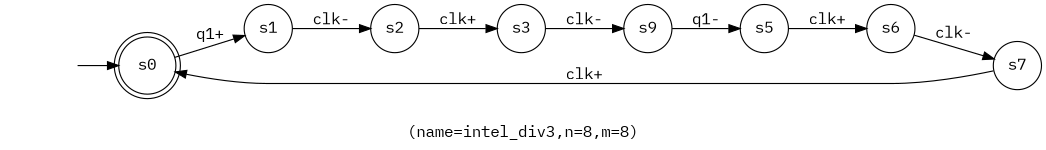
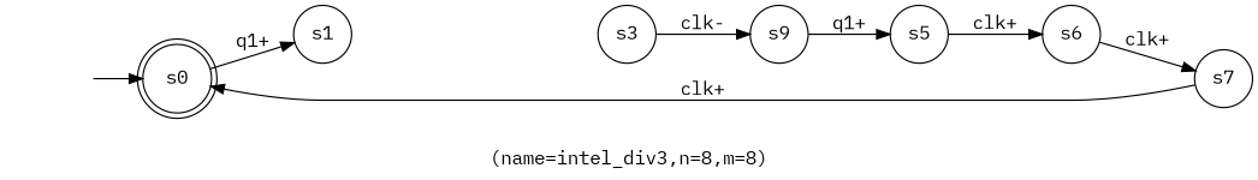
  digraph {
    fontname="IBM Plex Mono"
    label="(name=intel_div3,n=8,m=8)"
    rankdir=LR
    node [fontname="IBM Plex Mono" shape=circle]
    edge [fontname="IBM Plex Mono"]
    _nil [style=invis shape=""]
    s0 [shape=doublecircle]
    s1
-   s2
    s3
    s5
    s6
    s7
    n9 [label=s9]
    _nil -> s0
    s0 -> s1 [label="q1+"]
-   s1 -> s2 [label="clk-"]
-   s2 -> s3 [label="clk+"]
    s3 -> n9 [label="clk-"]
    s5 -> s6 [label="clk+"]
-   s6 -> s7 [label="clk-"]
+   s6 -> s7 [label="clk+"]
    s7 -> s0 [label="clk+"]
-   n9 -> s5 [label="q1-"]
+   n9 -> s5 [label="q1+"]
  }
